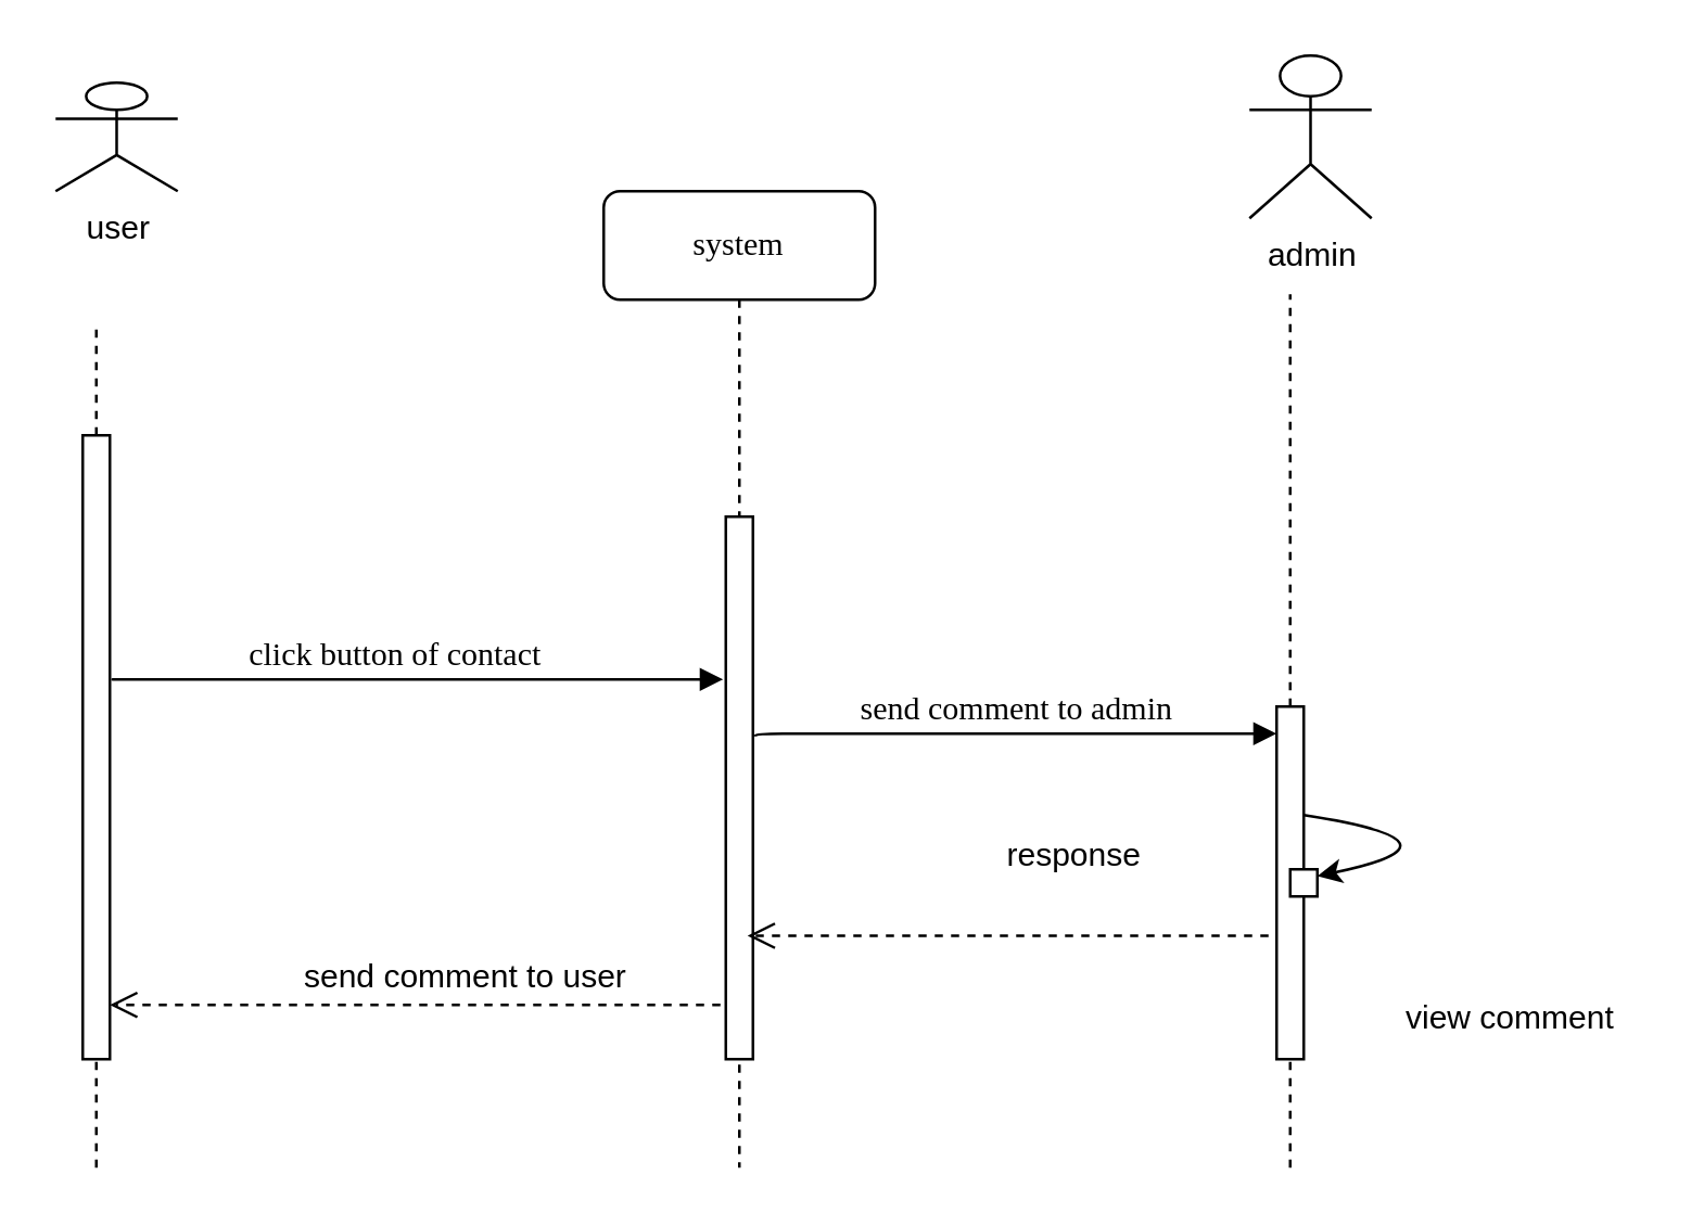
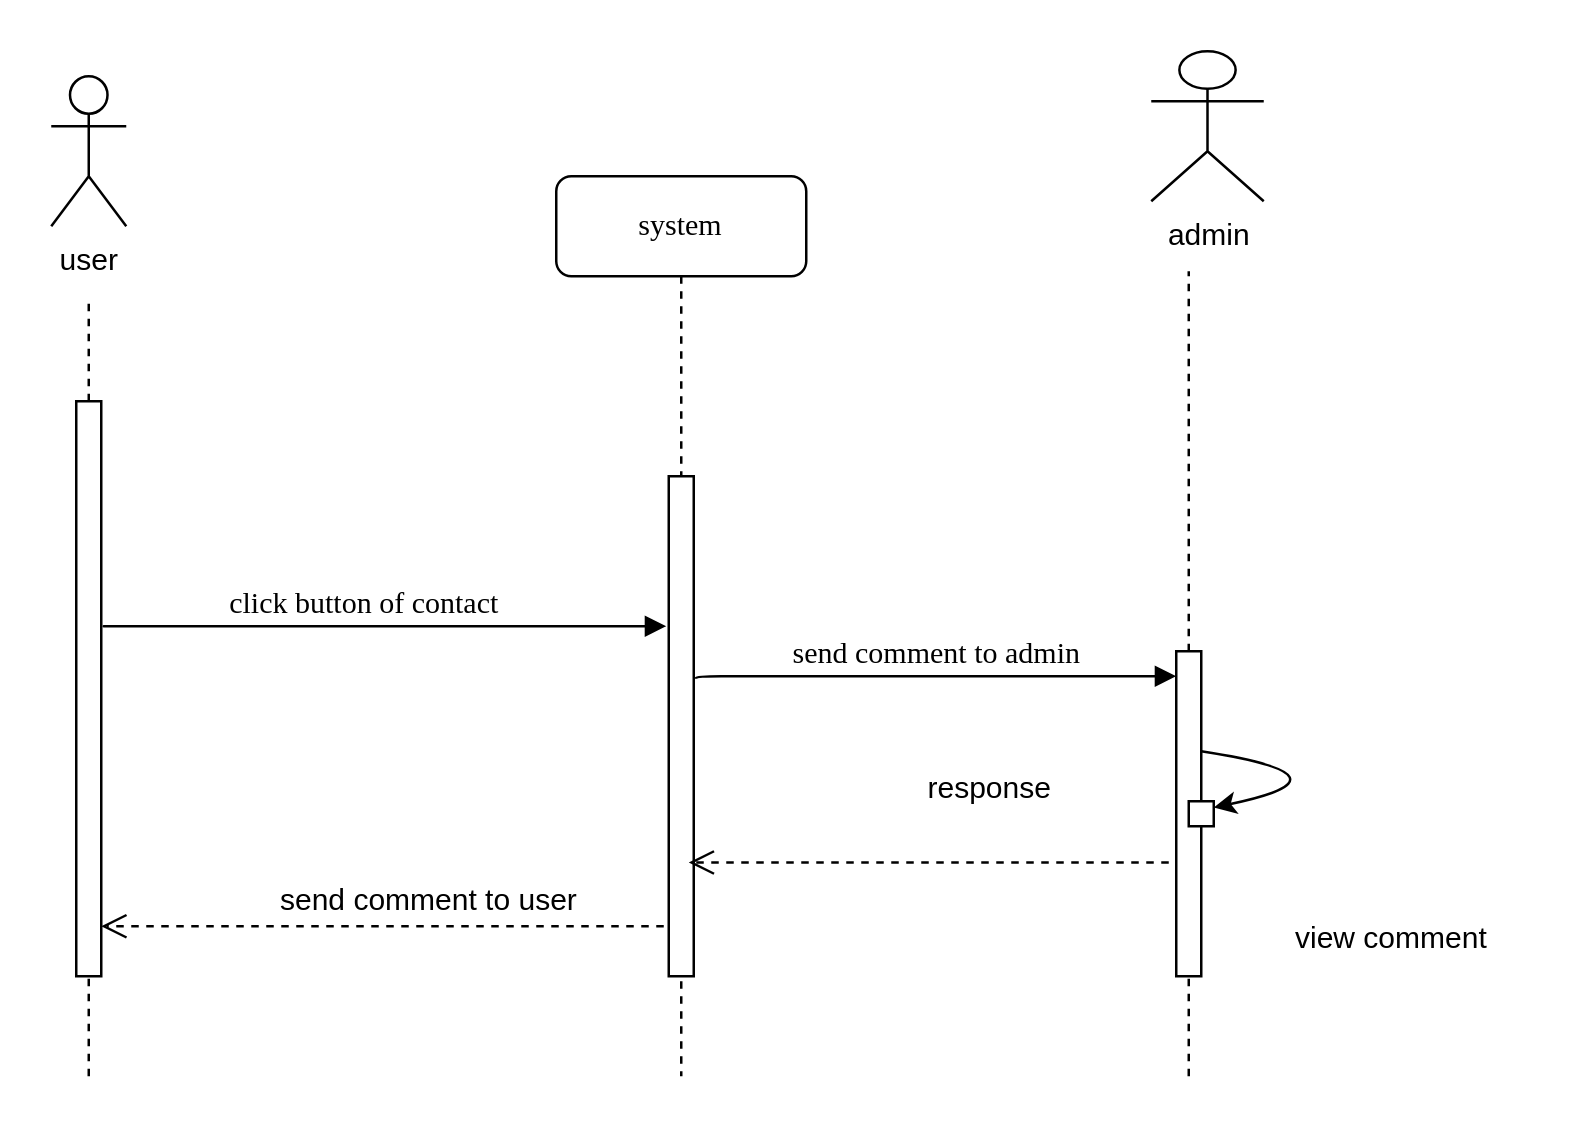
  <mxCell id="0" />
  <mxCell id="1" parent="0" />
  <mxCell id="2" value="system" style="shape=umlLifeline;perimeter=lifelinePerimeter;whiteSpace=wrap;html=1;container=1;collapsible=0;recursiveResize=0;outlineConnect=0;rounded=1;shadow=0;comic=0;labelBackgroundColor=none;strokeColor=#000000;strokeWidth=1;fillColor=#FFFFFF;fontFamily=Verdana;fontSize=12;fontColor=#000000;align=center;" parent="1" vertex="1"><mxGeometry x="222" y="70" width="100" height="360" as="geometry" /></mxCell>
  <mxCell id="3" value="" style="html=1;points=[];perimeter=orthogonalPerimeter;rounded=0;shadow=0;comic=0;labelBackgroundColor=none;strokeColor=#000000;strokeWidth=1;fillColor=#FFFFFF;fontFamily=Verdana;fontSize=12;fontColor=#000000;align=center;" parent="2" vertex="1"><mxGeometry x="45" y="120" width="10" height="200" as="geometry" /></mxCell>
  <mxCell id="4" value="admin" style="shape=umlActor;verticalLabelPosition=bottom;labelBackgroundColor=#ffffff;verticalAlign=top;html=1;outlineConnect=0;" parent="1" vertex="1"><mxGeometry x="460" y="20" width="45" height="60" as="geometry" /></mxCell>
- <mxCell id="5" value="user" style="shape=umlActor;verticalLabelPosition=bottom;labelBackgroundColor=#ffffff;verticalAlign=top;html=1;outlineConnect=0;" parent="1" vertex="1"><mxGeometry x="20" y="30" width="45" height="40" as="geometry" /></mxCell>
+ <mxCell id="5" value="user" style="shape=umlActor;verticalLabelPosition=bottom;labelBackgroundColor=#ffffff;verticalAlign=top;html=1;outlineConnect=0;" parent="1" vertex="1"><mxGeometry x="20" y="30" width="30" height="60" as="geometry" /></mxCell>
  <mxCell id="6" value="" style="endArrow=none;dashed=1;html=1;" parent="1" source="7" edge="1"><mxGeometry width="50" height="50" relative="1" as="geometry"><mxPoint x="35" y="671" as="sourcePoint" /><mxPoint x="35" y="120" as="targetPoint" /></mxGeometry></mxCell>
  <mxCell id="7" value="" style="html=1;points=[];perimeter=orthogonalPerimeter;rounded=0;shadow=0;comic=0;labelBackgroundColor=none;strokeColor=#000000;strokeWidth=1;fillColor=#FFFFFF;fontFamily=Verdana;fontSize=12;fontColor=#000000;align=center;" parent="1" vertex="1"><mxGeometry x="30" y="160" width="10" height="230" as="geometry" /></mxCell>
  <mxCell id="8" value="" style="endArrow=none;dashed=1;html=1;" parent="1" target="7" edge="1"><mxGeometry width="50" height="50" relative="1" as="geometry"><mxPoint x="35" y="430" as="sourcePoint" /><mxPoint x="35" y="120" as="targetPoint" /></mxGeometry></mxCell>
  <mxCell id="9" value="click button of contact" style="html=1;verticalAlign=bottom;endArrow=block;labelBackgroundColor=none;fontFamily=Verdana;fontSize=12;edgeStyle=elbowEdgeStyle;elbow=vertical;" parent="1" edge="1"><mxGeometry x="-0.717" relative="1" as="geometry"><mxPoint x="201" y="250" as="sourcePoint" /><Array as="points"><mxPoint x="36" y="250" /></Array><mxPoint x="266" y="250" as="targetPoint" /><mxPoint as="offset" /></mxGeometry></mxCell>
  <mxCell id="10" value="send comment to admin" style="html=1;verticalAlign=bottom;endArrow=block;labelBackgroundColor=none;fontFamily=Verdana;fontSize=12;edgeStyle=elbowEdgeStyle;elbow=vertical;exitX=1.1;exitY=0.405;exitDx=0;exitDy=0;exitPerimeter=0;" parent="1" source="3" edge="1"><mxGeometry relative="1" as="geometry"><mxPoint x="340" y="270" as="sourcePoint" /><Array as="points"><mxPoint x="345" y="270" /></Array><mxPoint x="470" y="270" as="targetPoint" /></mxGeometry></mxCell>
  <mxCell id="11" value="response" style="text;html=1;resizable=0;points=[];autosize=1;align=left;verticalAlign=top;spacingTop=-4;" parent="1" vertex="1"><mxGeometry x="369" y="305" width="60" height="20" as="geometry" /></mxCell>
  <mxCell id="12" value="send comment to user" style="text;html=1;resizable=0;points=[];autosize=1;align=left;verticalAlign=top;spacingTop=-4;" parent="1" vertex="1"><mxGeometry x="110" y="350" width="130" height="20" as="geometry" /></mxCell>
  <mxCell id="13" value="" style="endArrow=none;dashed=1;html=1;" parent="1" source="16" edge="1"><mxGeometry width="50" height="50" relative="1" as="geometry"><mxPoint x="475" y="430" as="sourcePoint" /><mxPoint x="475" y="108" as="targetPoint" /></mxGeometry></mxCell>
  <mxCell id="14" value="" style="html=1;verticalAlign=bottom;endArrow=open;dashed=1;endSize=8;labelBackgroundColor=none;fontFamily=Verdana;fontSize=12;edgeStyle=elbowEdgeStyle;elbow=vertical;" parent="1" target="7" edge="1"><mxGeometry relative="1" as="geometry"><mxPoint x="200" y="370" as="targetPoint" /><Array as="points"><mxPoint x="245" y="370" /><mxPoint x="305" y="370" /></Array><mxPoint x="265" y="370" as="sourcePoint" /></mxGeometry></mxCell>
  <mxCell id="15" value="" style="html=1;verticalAlign=bottom;endArrow=open;dashed=1;endSize=8;labelBackgroundColor=none;fontFamily=Verdana;fontSize=12;edgeStyle=elbowEdgeStyle;elbow=vertical;entryX=0.8;entryY=0.773;entryDx=0;entryDy=0;entryPerimeter=0;" parent="1" target="3" edge="1"><mxGeometry relative="1" as="geometry"><mxPoint x="337" y="344.5" as="targetPoint" /><Array as="points"><mxPoint x="412" y="344.5" /><mxPoint x="442" y="344.5" /></Array><mxPoint x="467" y="344.5" as="sourcePoint" /></mxGeometry></mxCell>
  <mxCell id="16" value="" style="html=1;points=[];perimeter=orthogonalPerimeter;rounded=0;shadow=0;comic=0;labelBackgroundColor=none;strokeColor=#000000;strokeWidth=1;fillColor=#FFFFFF;fontFamily=Verdana;fontSize=12;fontColor=#000000;align=center;" parent="1" vertex="1"><mxGeometry x="470" y="260" width="10" height="130" as="geometry" /></mxCell>
  <mxCell id="17" value="" style="endArrow=none;dashed=1;html=1;" parent="1" target="16" edge="1"><mxGeometry width="50" height="50" relative="1" as="geometry"><mxPoint x="475" y="430" as="sourcePoint" /><mxPoint x="475" y="108" as="targetPoint" /></mxGeometry></mxCell>
  <mxCell id="18" value="" style="whiteSpace=wrap;html=1;aspect=fixed;" parent="1" vertex="1"><mxGeometry x="475" y="320" width="10" height="10" as="geometry" /></mxCell>
  <mxCell id="19" value="" style="curved=1;endArrow=classic;html=1;entryX=1;entryY=0.25;entryDx=0;entryDy=0;exitX=1;exitY=0.308;exitDx=0;exitDy=0;exitPerimeter=0;" parent="1" source="16" target="18" edge="1"><mxGeometry width="50" height="50" relative="1" as="geometry"><mxPoint x="485" y="300" as="sourcePoint" /><mxPoint x="545" y="330" as="targetPoint" /><Array as="points"><mxPoint x="545" y="310" /></Array></mxGeometry></mxCell>
  <mxCell id="20" value="view comment" style="text;html=1;resizable=0;points=[];autosize=1;align=left;verticalAlign=top;spacingTop=-4;" parent="1" vertex="1"><mxGeometry x="516" y="365" width="90" height="20" as="geometry" /></mxCell>
